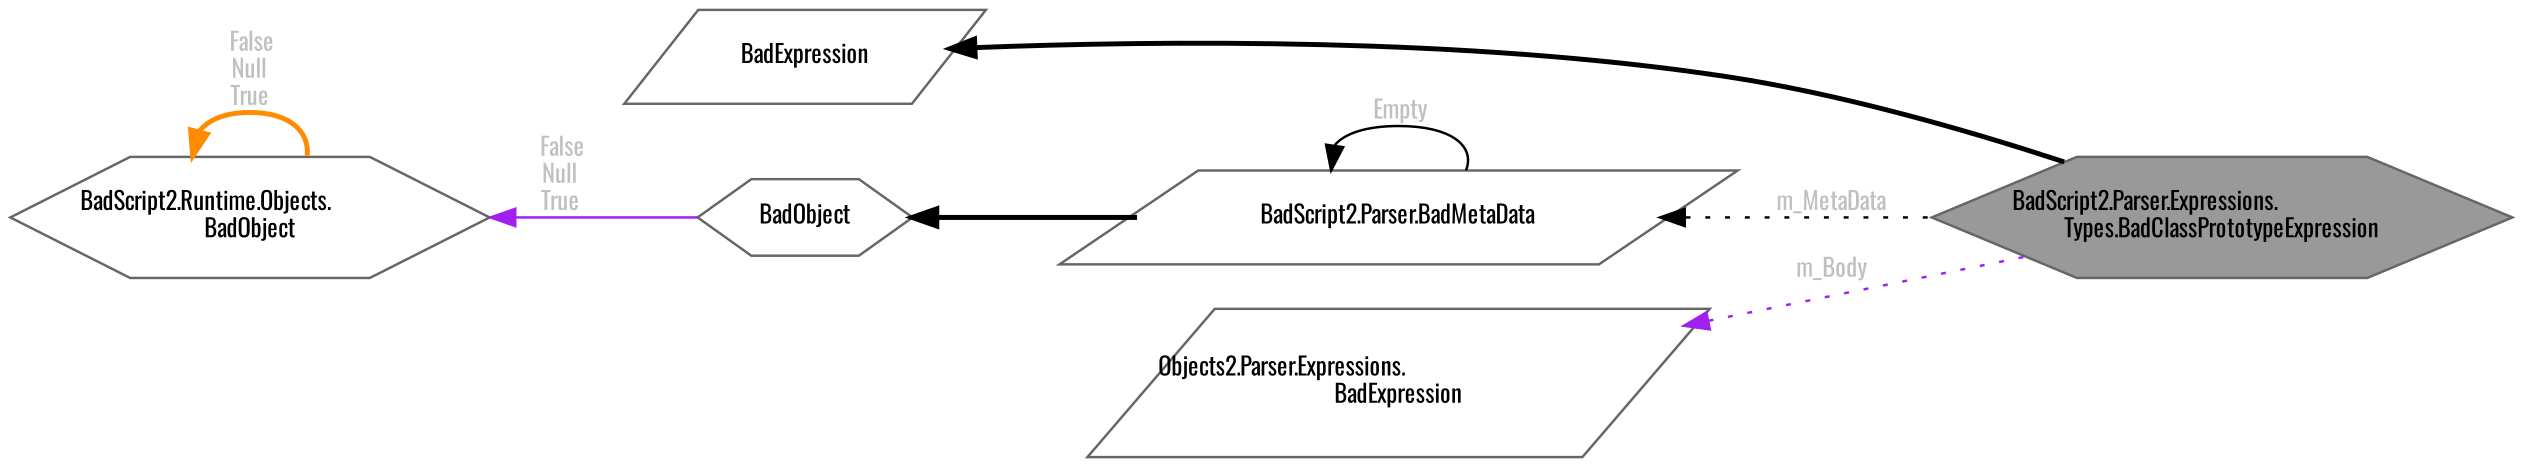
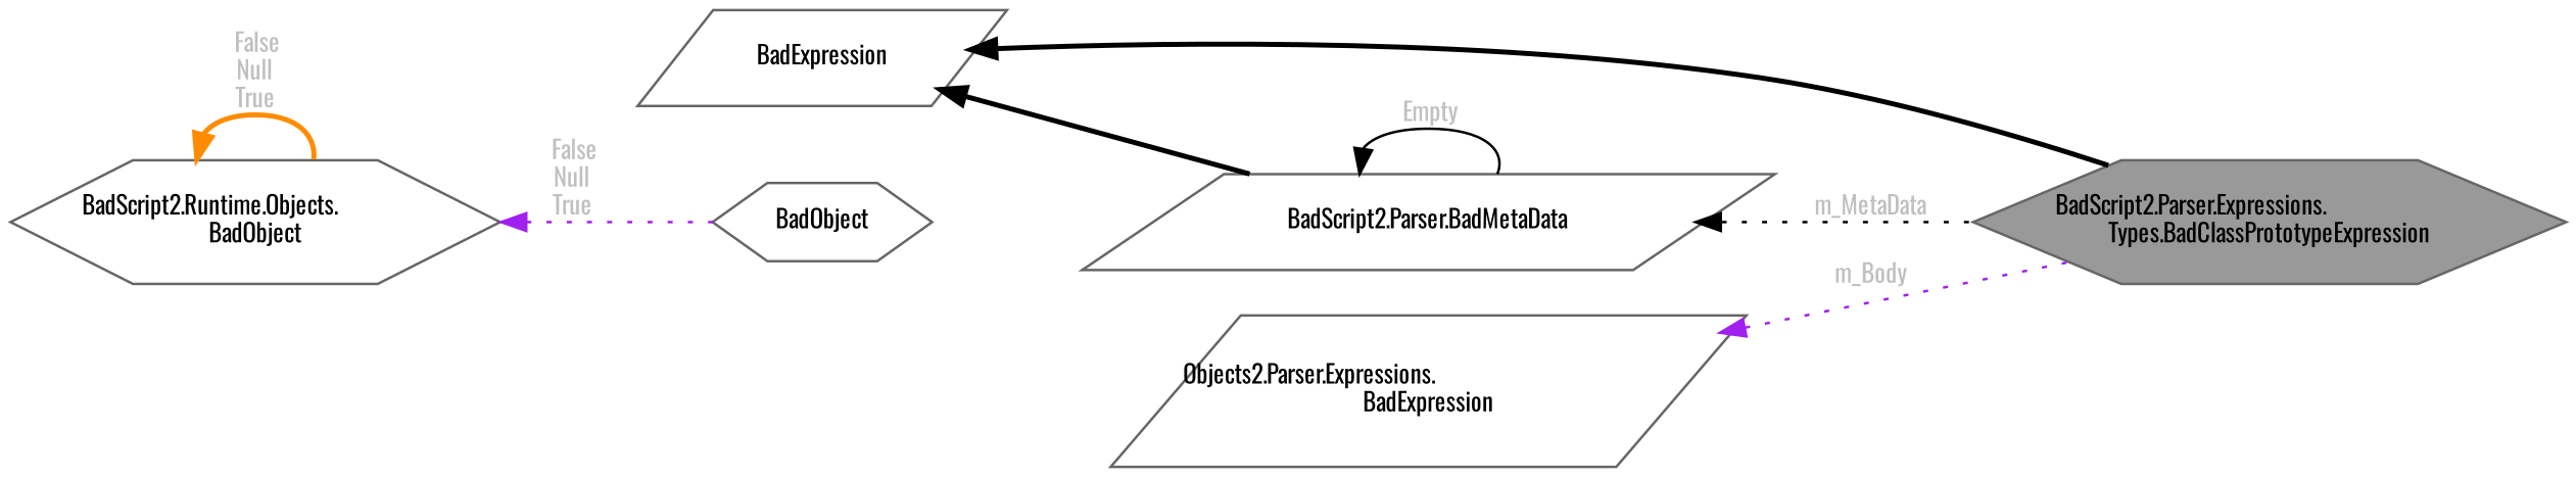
  digraph {
    fontname=Oswald
    rankdir=LR
    node [color=gray40 fillcolor=white fontname=Oswald fontsize=10 shape=hexagon style=filled]
    edge [color=black dir=back fontname=Oswald fontsize=10 labelfontname=Helvetica labelfontsize=10 style=bold fontcolor=grey]
    n1 [fillcolor=grey60 fontcolor=black height=0.2 label="BadScript2.Parser.Expressions.\lTypes.BadClassPrototypeExpression" width=0.4]
    n2 [height=0.2 label=BadExpression shape=parallelogram width=0.4]
    n3 [height=0.2 label="Objects2.Parser.Expressions.\lBadExpression" shape=parallelogram width=0.4]
    n4 [height=0.2 label="BadScript2.Parser.BadMetaData" shape=parallelogram width=0.4]
    n5 [height=0.2 label=BadObject width=0.4]
    n6 [height=0.2 label="BadScript2.Runtime.Objects.\lBadObject" width=0.4]
    n2 -> n1 [fontcolor=""]
    n3 -> n1 [color=purple label=" m_Body" style=dotted]
    n4 -> n1 [label=" m_MetaData" style=dotted]
    n4 -> n4 [label=" Empty" style=solid]
-   n5 -> n4 [fontcolor=""]
-   n6 -> n5 [color=purple label=" False\nNull\nTrue" style=solid]
+   n2 -> n4 [fontcolor=""]
+   n6 -> n5 [color=purple label=" False\nNull\nTrue" style=dotted]
    n6 -> n6 [color=darkorange label=" False\nNull\nTrue"]
  }
